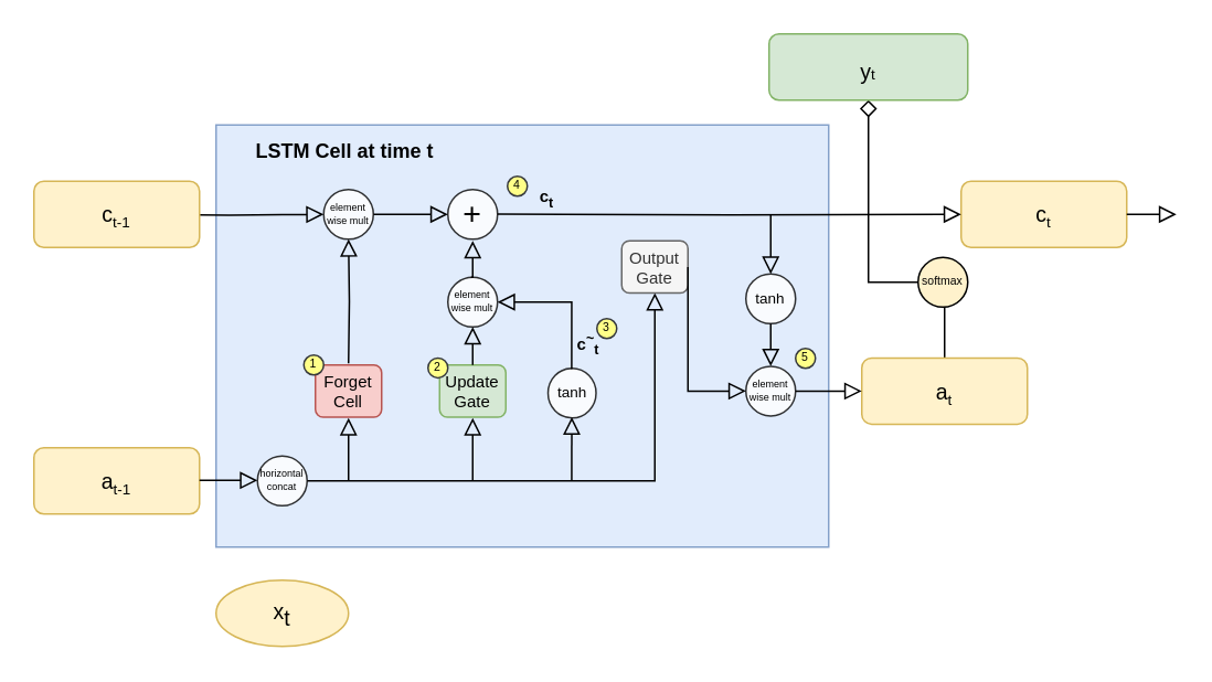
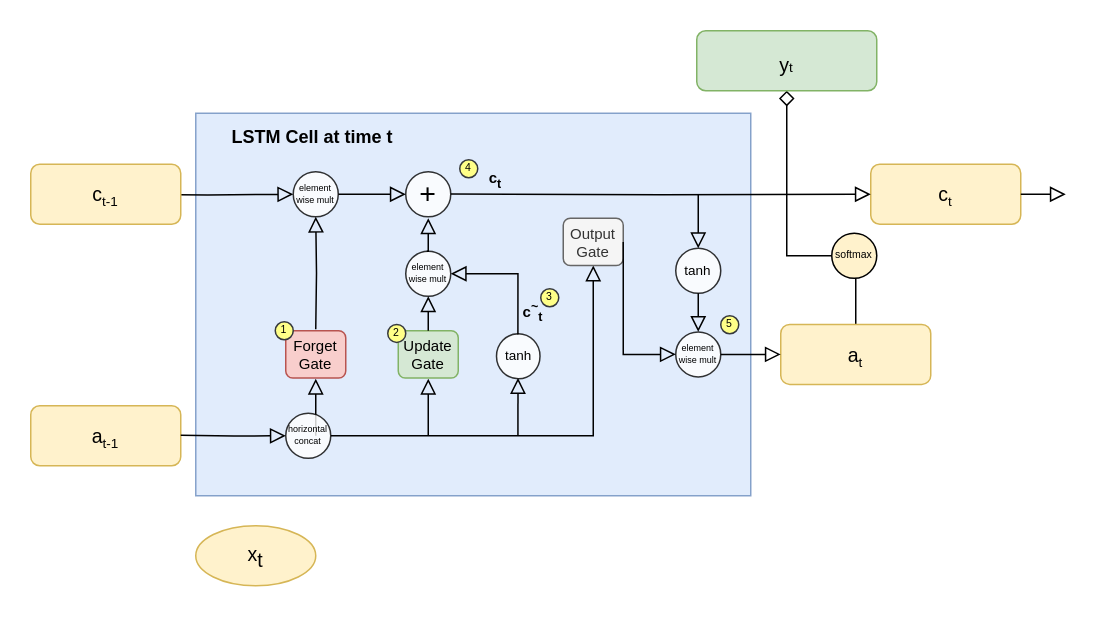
  <mxCell id="0" />
  <mxCell id="1" parent="0" />
  <mxCell id="2" value="" style="rounded=0;whiteSpace=wrap;html=1;fillColor=#dae8fc;strokeColor=#6c8ebf;opacity=80;" parent="1" vertex="1"><mxGeometry x="130" y="75" width="370" height="255" as="geometry" /></mxCell>
  <mxCell id="3" value="&lt;font style=&quot;font-size: 13px&quot;&gt;c&lt;/font&gt;&lt;sub style=&quot;font-size: 9px ; line-height: 0%&quot;&gt;&lt;font style=&quot;font-size: 9px&quot;&gt;t&lt;/font&gt;&lt;br&gt;&lt;/sub&gt;" style="rounded=1;whiteSpace=wrap;html=1;fontSize=12;glass=0;strokeWidth=1;shadow=0;fillColor=#fff2cc;strokeColor=#d6b656;" parent="1" vertex="1"><mxGeometry x="580" y="109" width="100" height="40" as="geometry" /></mxCell>
  <mxCell id="4" value="" style="rounded=0;html=1;jettySize=auto;orthogonalLoop=1;fontSize=11;endArrow=block;endFill=0;endSize=8;strokeWidth=1;shadow=0;labelBackgroundColor=none;edgeStyle=orthogonalEdgeStyle;exitX=1;exitY=0.5;exitDx=0;exitDy=0;entryX=0;entryY=0.5;entryDx=0;entryDy=0;" parent="1" source="19" target="27" edge="1"><mxGeometry x="0.333" y="20" relative="1" as="geometry"><mxPoint as="offset" /><mxPoint x="315" y="129" as="sourcePoint" /><mxPoint x="430" y="129" as="targetPoint" /><Array as="points" /></mxGeometry></mxCell>
  <mxCell id="5" value="&lt;font style=&quot;line-height: 0%&quot;&gt;&lt;span style=&quot;font-size: 13px&quot;&gt;x&lt;/span&gt;&lt;sub&gt;&lt;span style=&quot;font-size: 13px&quot;&gt;t&lt;/span&gt;&lt;br&gt;&lt;/sub&gt;&lt;/font&gt;" style="ellipse;whiteSpace=wrap;html=1;fillColor=#fff2cc;strokeColor=#d6b656;" parent="1" vertex="1"><mxGeometry x="130" y="350" width="80" height="40" as="geometry" /></mxCell>
  <mxCell id="6" value="" style="rounded=0;html=1;jettySize=auto;orthogonalLoop=1;fontSize=11;endArrow=diamond;endFill=0;endSize=8;strokeWidth=1;shadow=0;labelBackgroundColor=none;edgeStyle=orthogonalEdgeStyle;exitX=0.5;exitY=0;exitDx=0;exitDy=0;entryX=0.5;entryY=1;entryDx=0;entryDy=0;" parent="1" source="38" target="7" edge="1"><mxGeometry x="0.333" y="20" relative="1" as="geometry"><mxPoint as="offset" /><mxPoint x="273" y="62" as="sourcePoint" /><mxPoint x="580" y="90" as="targetPoint" /><Array as="points"><mxPoint x="570" y="170" /><mxPoint x="524" y="170" /></Array></mxGeometry></mxCell>
  <mxCell id="7" value="&lt;sub style=&quot;line-height: 0%&quot;&gt;&lt;font style=&quot;font-size: 13px&quot;&gt;y&lt;/font&gt;&lt;font style=&quot;font-size: 9px&quot;&gt;t&lt;/font&gt;&lt;br&gt;&lt;/sub&gt;" style="rounded=1;whiteSpace=wrap;html=1;fontSize=12;glass=0;strokeWidth=1;shadow=0;fillColor=#d5e8d4;strokeColor=#82b366;" parent="1" vertex="1"><mxGeometry x="464" y="20" width="120" height="40" as="geometry" /></mxCell>
  <mxCell id="8" value="&lt;font style=&quot;font-size: 13px&quot;&gt;a&lt;/font&gt;&lt;sub style=&quot;font-size: 9px ; line-height: 0%&quot;&gt;&lt;font style=&quot;font-size: 9px&quot;&gt;t-1&lt;/font&gt;&lt;br&gt;&lt;/sub&gt;" style="rounded=1;whiteSpace=wrap;html=1;fontSize=12;glass=0;strokeWidth=1;shadow=0;fillColor=#fff2cc;strokeColor=#d6b656;" parent="1" vertex="1"><mxGeometry x="20" y="270" width="100" height="40" as="geometry" /></mxCell>
  <mxCell id="9" value="" style="edgeStyle=orthogonalEdgeStyle;rounded=0;html=1;jettySize=auto;orthogonalLoop=1;fontSize=11;endArrow=block;endFill=0;endSize=8;strokeWidth=1;shadow=0;labelBackgroundColor=none;exitX=1;exitY=0.5;exitDx=0;exitDy=0;entryX=0;entryY=0.5;entryDx=0;entryDy=0;" parent="1" target="19" edge="1"><mxGeometry y="10" relative="1" as="geometry"><mxPoint as="offset" /><mxPoint x="80" y="129" as="sourcePoint" /><mxPoint x="200" y="129" as="targetPoint" /><Array as="points" /></mxGeometry></mxCell>
  <mxCell id="10" value="LSTM Cell at time t" style="text;html=1;strokeColor=none;fillColor=none;align=center;verticalAlign=middle;whiteSpace=wrap;rounded=0;opacity=80;fontStyle=1" parent="1" vertex="1"><mxGeometry x="148" y="81" width="120" height="20" as="geometry" /></mxCell>
  <mxCell id="11" value="" style="rounded=0;html=1;jettySize=auto;orthogonalLoop=1;fontSize=11;endArrow=block;endFill=0;endSize=8;strokeWidth=1;shadow=0;labelBackgroundColor=none;edgeStyle=orthogonalEdgeStyle;exitX=1;exitY=0.5;exitDx=0;exitDy=0;" parent="1" edge="1" source="3"><mxGeometry x="0.333" y="20" relative="1" as="geometry"><mxPoint as="offset" /><mxPoint x="640" y="128.5" as="sourcePoint" /><mxPoint x="710" y="129" as="targetPoint" /><Array as="points" /></mxGeometry></mxCell>
  <mxCell id="12" value="&lt;font style=&quot;font-size: 13px&quot;&gt;c&lt;/font&gt;&lt;sub style=&quot;font-size: 9px ; line-height: 0%&quot;&gt;&lt;font style=&quot;font-size: 9px&quot;&gt;t-1&lt;/font&gt;&lt;br&gt;&lt;/sub&gt;" style="rounded=1;whiteSpace=wrap;html=1;fontSize=12;glass=0;strokeWidth=1;shadow=0;fillColor=#fff2cc;strokeColor=#d6b656;" vertex="1" parent="1"><mxGeometry x="20" y="109" width="100" height="40" as="geometry" /></mxCell>
  <mxCell id="13" value="" style="edgeStyle=orthogonalEdgeStyle;rounded=0;html=1;jettySize=auto;orthogonalLoop=1;fontSize=11;endArrow=block;endFill=0;endSize=8;strokeWidth=1;shadow=0;labelBackgroundColor=none;entryX=0.5;entryY=1;entryDx=0;entryDy=0;exitX=1;exitY=0.5;exitDx=0;exitDy=0;" edge="1" parent="1" source="37" target="34"><mxGeometry y="10" relative="1" as="geometry"><mxPoint as="offset" /><mxPoint x="190" y="290" as="sourcePoint" /><mxPoint x="530" y="290" as="targetPoint" /><Array as="points" /></mxGeometry></mxCell>
  <mxCell id="14" value="" style="rounded=0;html=1;jettySize=auto;orthogonalLoop=1;fontSize=11;endArrow=block;endFill=0;endSize=8;strokeWidth=1;shadow=0;labelBackgroundColor=none;edgeStyle=orthogonalEdgeStyle;exitX=0.5;exitY=0;exitDx=0;exitDy=0;" edge="1" parent="1"><mxGeometry x="0.333" y="20" relative="1" as="geometry"><mxPoint as="offset" /><mxPoint x="210" y="290" as="sourcePoint" /><mxPoint x="210" y="252" as="targetPoint" /><Array as="points"><mxPoint x="210" y="252" /></Array></mxGeometry></mxCell>
- <mxCell id="15" value="Forget Cell" style="rounded=1;whiteSpace=wrap;html=1;fillColor=#f8cecc;strokeColor=#b85450;fontSize=10;" vertex="1" parent="1"><mxGeometry x="190" y="220" width="40" height="31.5" as="geometry" /></mxCell>
+ <mxCell id="15" value="Forget Gate" style="rounded=1;whiteSpace=wrap;html=1;fillColor=#f8cecc;strokeColor=#b85450;fontSize=10;" vertex="1" parent="1"><mxGeometry x="190" y="220" width="40" height="31.5" as="geometry" /></mxCell>
  <mxCell id="16" value="" style="rounded=0;html=1;jettySize=auto;orthogonalLoop=1;fontSize=11;endArrow=block;endFill=0;endSize=8;strokeWidth=1;shadow=0;labelBackgroundColor=none;edgeStyle=orthogonalEdgeStyle;exitX=0.5;exitY=0;exitDx=0;exitDy=0;" edge="1" parent="1"><mxGeometry x="0.333" y="20" relative="1" as="geometry"><mxPoint as="offset" /><mxPoint x="285" y="290" as="sourcePoint" /><mxPoint x="285" y="252" as="targetPoint" /><Array as="points"><mxPoint x="285" y="252" /></Array></mxGeometry></mxCell>
  <mxCell id="17" value="Update&lt;br style=&quot;font-size: 10px;&quot;&gt;Gate" style="rounded=1;whiteSpace=wrap;html=1;fillColor=#d5e8d4;strokeColor=#82b366;fontSize=10;" vertex="1" parent="1"><mxGeometry x="265" y="220" width="40" height="31.5" as="geometry" /></mxCell>
  <mxCell id="18" value="" style="rounded=0;html=1;jettySize=auto;orthogonalLoop=1;fontSize=11;endArrow=block;endFill=0;endSize=8;strokeWidth=1;shadow=0;labelBackgroundColor=none;edgeStyle=orthogonalEdgeStyle;entryX=0.5;entryY=1;entryDx=0;entryDy=0;" edge="1" parent="1" target="19"><mxGeometry x="0.333" y="20" relative="1" as="geometry"><mxPoint as="offset" /><mxPoint x="210" y="219" as="sourcePoint" /><mxPoint x="209.8" y="191" as="targetPoint" /><Array as="points" /></mxGeometry></mxCell>
  <mxCell id="19" value="element wise mult" style="ellipse;whiteSpace=wrap;html=1;aspect=fixed;opacity=80;fontSize=6;" vertex="1" parent="1"><mxGeometry x="195" y="114" width="30" height="30" as="geometry" /></mxCell>
  <mxCell id="20" value="tanh" style="ellipse;whiteSpace=wrap;html=1;aspect=fixed;opacity=80;fontSize=9;direction=south;" vertex="1" parent="1"><mxGeometry x="330.5" y="222" width="29" height="30" as="geometry" /></mxCell>
  <mxCell id="21" value="" style="rounded=0;html=1;jettySize=auto;orthogonalLoop=1;fontSize=11;endArrow=block;endFill=0;endSize=8;strokeWidth=1;shadow=0;labelBackgroundColor=none;edgeStyle=orthogonalEdgeStyle;exitX=0.5;exitY=0;exitDx=0;exitDy=0;" edge="1" parent="1"><mxGeometry x="0.333" y="20" relative="1" as="geometry"><mxPoint as="offset" /><mxPoint x="344.83" y="289.5" as="sourcePoint" /><mxPoint x="344.83" y="251.5" as="targetPoint" /><Array as="points"><mxPoint x="344.83" y="251.5" /></Array></mxGeometry></mxCell>
  <mxCell id="22" value="" style="rounded=0;html=1;jettySize=auto;orthogonalLoop=1;fontSize=11;endArrow=block;endFill=0;endSize=8;strokeWidth=1;shadow=0;labelBackgroundColor=none;edgeStyle=orthogonalEdgeStyle;exitX=0.5;exitY=0;exitDx=0;exitDy=0;entryX=1;entryY=0.5;entryDx=0;entryDy=0;" edge="1" parent="1" target="24"><mxGeometry x="0.333" y="20" relative="1" as="geometry"><mxPoint as="offset" /><mxPoint x="344.77" y="222.5" as="sourcePoint" /><mxPoint x="344.77" y="184.5" as="targetPoint" /><Array as="points"><mxPoint x="345" y="182" /></Array></mxGeometry></mxCell>
  <mxCell id="23" value="c&lt;sup&gt;~&lt;/sup&gt;&lt;sub&gt;t&lt;/sub&gt;" style="text;html=1;strokeColor=none;fillColor=none;align=center;verticalAlign=middle;whiteSpace=wrap;rounded=0;fontSize=10;fontStyle=1" vertex="1" parent="1"><mxGeometry x="335" y="197" width="40" height="20" as="geometry" /></mxCell>
  <mxCell id="24" value="element wise mult" style="ellipse;whiteSpace=wrap;html=1;aspect=fixed;opacity=80;fontSize=6;" vertex="1" parent="1"><mxGeometry x="270" y="167" width="30" height="30" as="geometry" /></mxCell>
  <mxCell id="25" value="" style="rounded=0;html=1;jettySize=auto;orthogonalLoop=1;fontSize=11;endArrow=block;endFill=0;endSize=8;strokeWidth=1;shadow=0;labelBackgroundColor=none;edgeStyle=orthogonalEdgeStyle;entryX=0.5;entryY=1;entryDx=0;entryDy=0;" edge="1" parent="1" target="24"><mxGeometry x="0.333" y="20" relative="1" as="geometry"><mxPoint as="offset" /><mxPoint x="285" y="220" as="sourcePoint" /><mxPoint x="295" y="262" as="targetPoint" /><Array as="points"><mxPoint x="285" y="220" /></Array></mxGeometry></mxCell>
  <mxCell id="26" value="" style="rounded=0;html=1;jettySize=auto;orthogonalLoop=1;fontSize=11;endArrow=block;endFill=0;endSize=8;strokeWidth=1;shadow=0;labelBackgroundColor=none;edgeStyle=orthogonalEdgeStyle;exitX=0.5;exitY=0;exitDx=0;exitDy=0;" edge="1" parent="1"><mxGeometry x="0.333" y="20" relative="1" as="geometry"><mxPoint as="offset" /><mxPoint x="284" y="167" as="sourcePoint" /><mxPoint x="285" y="145" as="targetPoint" /><Array as="points" /></mxGeometry></mxCell>
  <mxCell id="27" value="+" style="ellipse;whiteSpace=wrap;html=1;aspect=fixed;opacity=80;fontSize=19;" vertex="1" parent="1"><mxGeometry x="270" y="114" width="30" height="30" as="geometry" /></mxCell>
  <mxCell id="28" value="" style="rounded=0;html=1;jettySize=auto;orthogonalLoop=1;fontSize=11;endArrow=block;endFill=0;endSize=8;strokeWidth=1;shadow=0;labelBackgroundColor=none;edgeStyle=orthogonalEdgeStyle;exitX=1;exitY=0.5;exitDx=0;exitDy=0;entryX=0;entryY=0.5;entryDx=0;entryDy=0;" edge="1" parent="1" target="3"><mxGeometry x="0.333" y="20" relative="1" as="geometry"><mxPoint as="offset" /><mxPoint x="300" y="128.83" as="sourcePoint" /><mxPoint x="345" y="128.83" as="targetPoint" /><Array as="points" /></mxGeometry></mxCell>
  <mxCell id="29" value="c&lt;sub&gt;t&lt;/sub&gt;" style="text;html=1;strokeColor=none;fillColor=none;align=center;verticalAlign=middle;whiteSpace=wrap;rounded=0;fontSize=10;fontStyle=1" vertex="1" parent="1"><mxGeometry x="310" y="109" width="40" height="20" as="geometry" /></mxCell>
  <mxCell id="30" value="" style="rounded=0;html=1;jettySize=auto;orthogonalLoop=1;fontSize=11;endArrow=block;endFill=0;endSize=8;strokeWidth=1;shadow=0;labelBackgroundColor=none;edgeStyle=orthogonalEdgeStyle;entryX=0;entryY=0.5;entryDx=0;entryDy=0;" edge="1" parent="1" target="31"><mxGeometry x="0.333" y="20" relative="1" as="geometry"><mxPoint as="offset" /><mxPoint x="465" y="129" as="sourcePoint" /><mxPoint x="465" y="159" as="targetPoint" /><Array as="points" /></mxGeometry></mxCell>
  <mxCell id="31" value="tanh" style="ellipse;whiteSpace=wrap;html=1;aspect=fixed;opacity=80;fontSize=9;direction=south;" vertex="1" parent="1"><mxGeometry x="450" y="165" width="30" height="30" as="geometry" /></mxCell>
  <mxCell id="32" value="element wise mult" style="ellipse;whiteSpace=wrap;html=1;aspect=fixed;opacity=80;fontSize=6;" vertex="1" parent="1"><mxGeometry x="450" y="220.75" width="30" height="30" as="geometry" /></mxCell>
  <mxCell id="33" value="" style="rounded=0;html=1;jettySize=auto;orthogonalLoop=1;fontSize=11;endArrow=block;endFill=0;endSize=8;strokeWidth=1;shadow=0;labelBackgroundColor=none;edgeStyle=orthogonalEdgeStyle;entryX=0.5;entryY=0;entryDx=0;entryDy=0;exitX=1;exitY=0.5;exitDx=0;exitDy=0;" edge="1" parent="1" source="31" target="32"><mxGeometry x="0.333" y="20" relative="1" as="geometry"><mxPoint as="offset" /><mxPoint x="475" y="139" as="sourcePoint" /><mxPoint x="475" y="179" as="targetPoint" /><Array as="points"><mxPoint x="465" y="209" /><mxPoint x="465" y="209" /></Array></mxGeometry></mxCell>
  <mxCell id="34" value="Output&lt;br style=&quot;font-size: 10px&quot;&gt;Gate" style="rounded=1;whiteSpace=wrap;html=1;fillColor=#f5f5f5;strokeColor=#666666;fontSize=10;fontColor=#333333;" vertex="1" parent="1"><mxGeometry x="375" y="145" width="40" height="31.5" as="geometry" /></mxCell>
  <mxCell id="35" value="" style="rounded=0;html=1;jettySize=auto;orthogonalLoop=1;fontSize=11;endArrow=block;endFill=0;endSize=8;strokeWidth=1;shadow=0;labelBackgroundColor=none;edgeStyle=orthogonalEdgeStyle;entryX=0;entryY=0.5;entryDx=0;entryDy=0;exitX=1;exitY=0.5;exitDx=0;exitDy=0;" edge="1" parent="1" source="34" target="32"><mxGeometry x="0.333" y="20" relative="1" as="geometry"><mxPoint as="offset" /><mxPoint x="475" y="205" as="sourcePoint" /><mxPoint x="475" y="234" as="targetPoint" /><Array as="points"><mxPoint x="450" y="236" /></Array></mxGeometry></mxCell>
  <mxCell id="36" value="" style="edgeStyle=orthogonalEdgeStyle;rounded=0;html=1;jettySize=auto;orthogonalLoop=1;fontSize=11;endArrow=block;endFill=0;endSize=8;strokeWidth=1;shadow=0;labelBackgroundColor=none;exitX=1;exitY=0.5;exitDx=0;exitDy=0;entryX=0;entryY=0.5;entryDx=0;entryDy=0;" edge="1" parent="1" target="37"><mxGeometry y="10" relative="1" as="geometry"><mxPoint as="offset" /><mxPoint x="120" y="289.71" as="sourcePoint" /><mxPoint x="160" y="290" as="targetPoint" /><Array as="points" /></mxGeometry></mxCell>
- <mxCell id="37" value="horizontal concat" style="ellipse;whiteSpace=wrap;html=1;aspect=fixed;opacity=80;fontSize=6;" vertex="1" parent="1"><mxGeometry x="155" y="275" width="30" height="30" as="geometry" /></mxCell>
+ <mxCell id="37" value="horizontal concat" style="ellipse;whiteSpace=wrap;html=1;aspect=fixed;opacity=80;fontSize=6;" vertex="1" parent="1"><mxGeometry x="190" y="275" width="30" height="30" as="geometry" /></mxCell>
  <mxCell id="38" value="&lt;font style=&quot;font-size: 13px&quot;&gt;a&lt;/font&gt;&lt;sub style=&quot;font-size: 9px ; line-height: 0%&quot;&gt;&lt;font style=&quot;font-size: 9px&quot;&gt;t&lt;/font&gt;&lt;br&gt;&lt;/sub&gt;" style="rounded=1;whiteSpace=wrap;html=1;fontSize=12;glass=0;strokeWidth=1;shadow=0;fillColor=#fff2cc;strokeColor=#d6b656;" vertex="1" parent="1"><mxGeometry x="520" y="215.75" width="100" height="40" as="geometry" /></mxCell>
  <mxCell id="39" value="" style="rounded=0;html=1;jettySize=auto;orthogonalLoop=1;fontSize=11;endArrow=block;endFill=0;endSize=8;strokeWidth=1;shadow=0;labelBackgroundColor=none;edgeStyle=orthogonalEdgeStyle;entryX=0;entryY=0.5;entryDx=0;entryDy=0;exitX=1;exitY=0.5;exitDx=0;exitDy=0;" edge="1" parent="1" source="32" target="38"><mxGeometry x="0.333" y="20" relative="1" as="geometry"><mxPoint as="offset" /><mxPoint x="475" y="139" as="sourcePoint" /><mxPoint x="475" y="175" as="targetPoint" /><Array as="points" /></mxGeometry></mxCell>
  <mxCell id="40" value="&lt;font style=&quot;font-size: 7px;&quot;&gt;softmax&lt;/font&gt;" style="ellipse;whiteSpace=wrap;html=1;aspect=fixed;fontSize=7;fillColor=#fff2cc;" vertex="1" parent="1"><mxGeometry x="554" y="155" width="30" height="30" as="geometry" /></mxCell>
  <mxCell id="41" value="&lt;font style=&quot;font-size: 7px&quot;&gt;1&lt;/font&gt;" style="ellipse;whiteSpace=wrap;html=1;aspect=fixed;fontSize=7;fillColor=#ffff88;strokeColor=#36393d;" vertex="1" parent="1"><mxGeometry x="183" y="214" width="12" height="12" as="geometry" /></mxCell>
  <mxCell id="42" value="&lt;font style=&quot;font-size: 7px&quot;&gt;2&lt;/font&gt;" style="ellipse;whiteSpace=wrap;html=1;aspect=fixed;fontSize=7;fillColor=#ffff88;strokeColor=#36393d;" vertex="1" parent="1"><mxGeometry x="258" y="215.75" width="12" height="12" as="geometry" /></mxCell>
  <mxCell id="43" value="&lt;font style=&quot;font-size: 7px&quot;&gt;3&lt;/font&gt;" style="ellipse;whiteSpace=wrap;html=1;aspect=fixed;fontSize=7;fillColor=#ffff88;strokeColor=#36393d;" vertex="1" parent="1"><mxGeometry x="360" y="192" width="12" height="12" as="geometry" /></mxCell>
  <mxCell id="44" value="&lt;font style=&quot;font-size: 7px&quot;&gt;4&lt;/font&gt;" style="ellipse;whiteSpace=wrap;html=1;aspect=fixed;fontSize=7;fillColor=#ffff88;strokeColor=#36393d;" vertex="1" parent="1"><mxGeometry x="306" y="106" width="12" height="12" as="geometry" /></mxCell>
  <mxCell id="45" value="&lt;font style=&quot;font-size: 7px&quot;&gt;5&lt;/font&gt;" style="ellipse;whiteSpace=wrap;html=1;aspect=fixed;fontSize=7;fillColor=#ffff88;strokeColor=#36393d;" vertex="1" parent="1"><mxGeometry x="480" y="210" width="12" height="12" as="geometry" /></mxCell>
